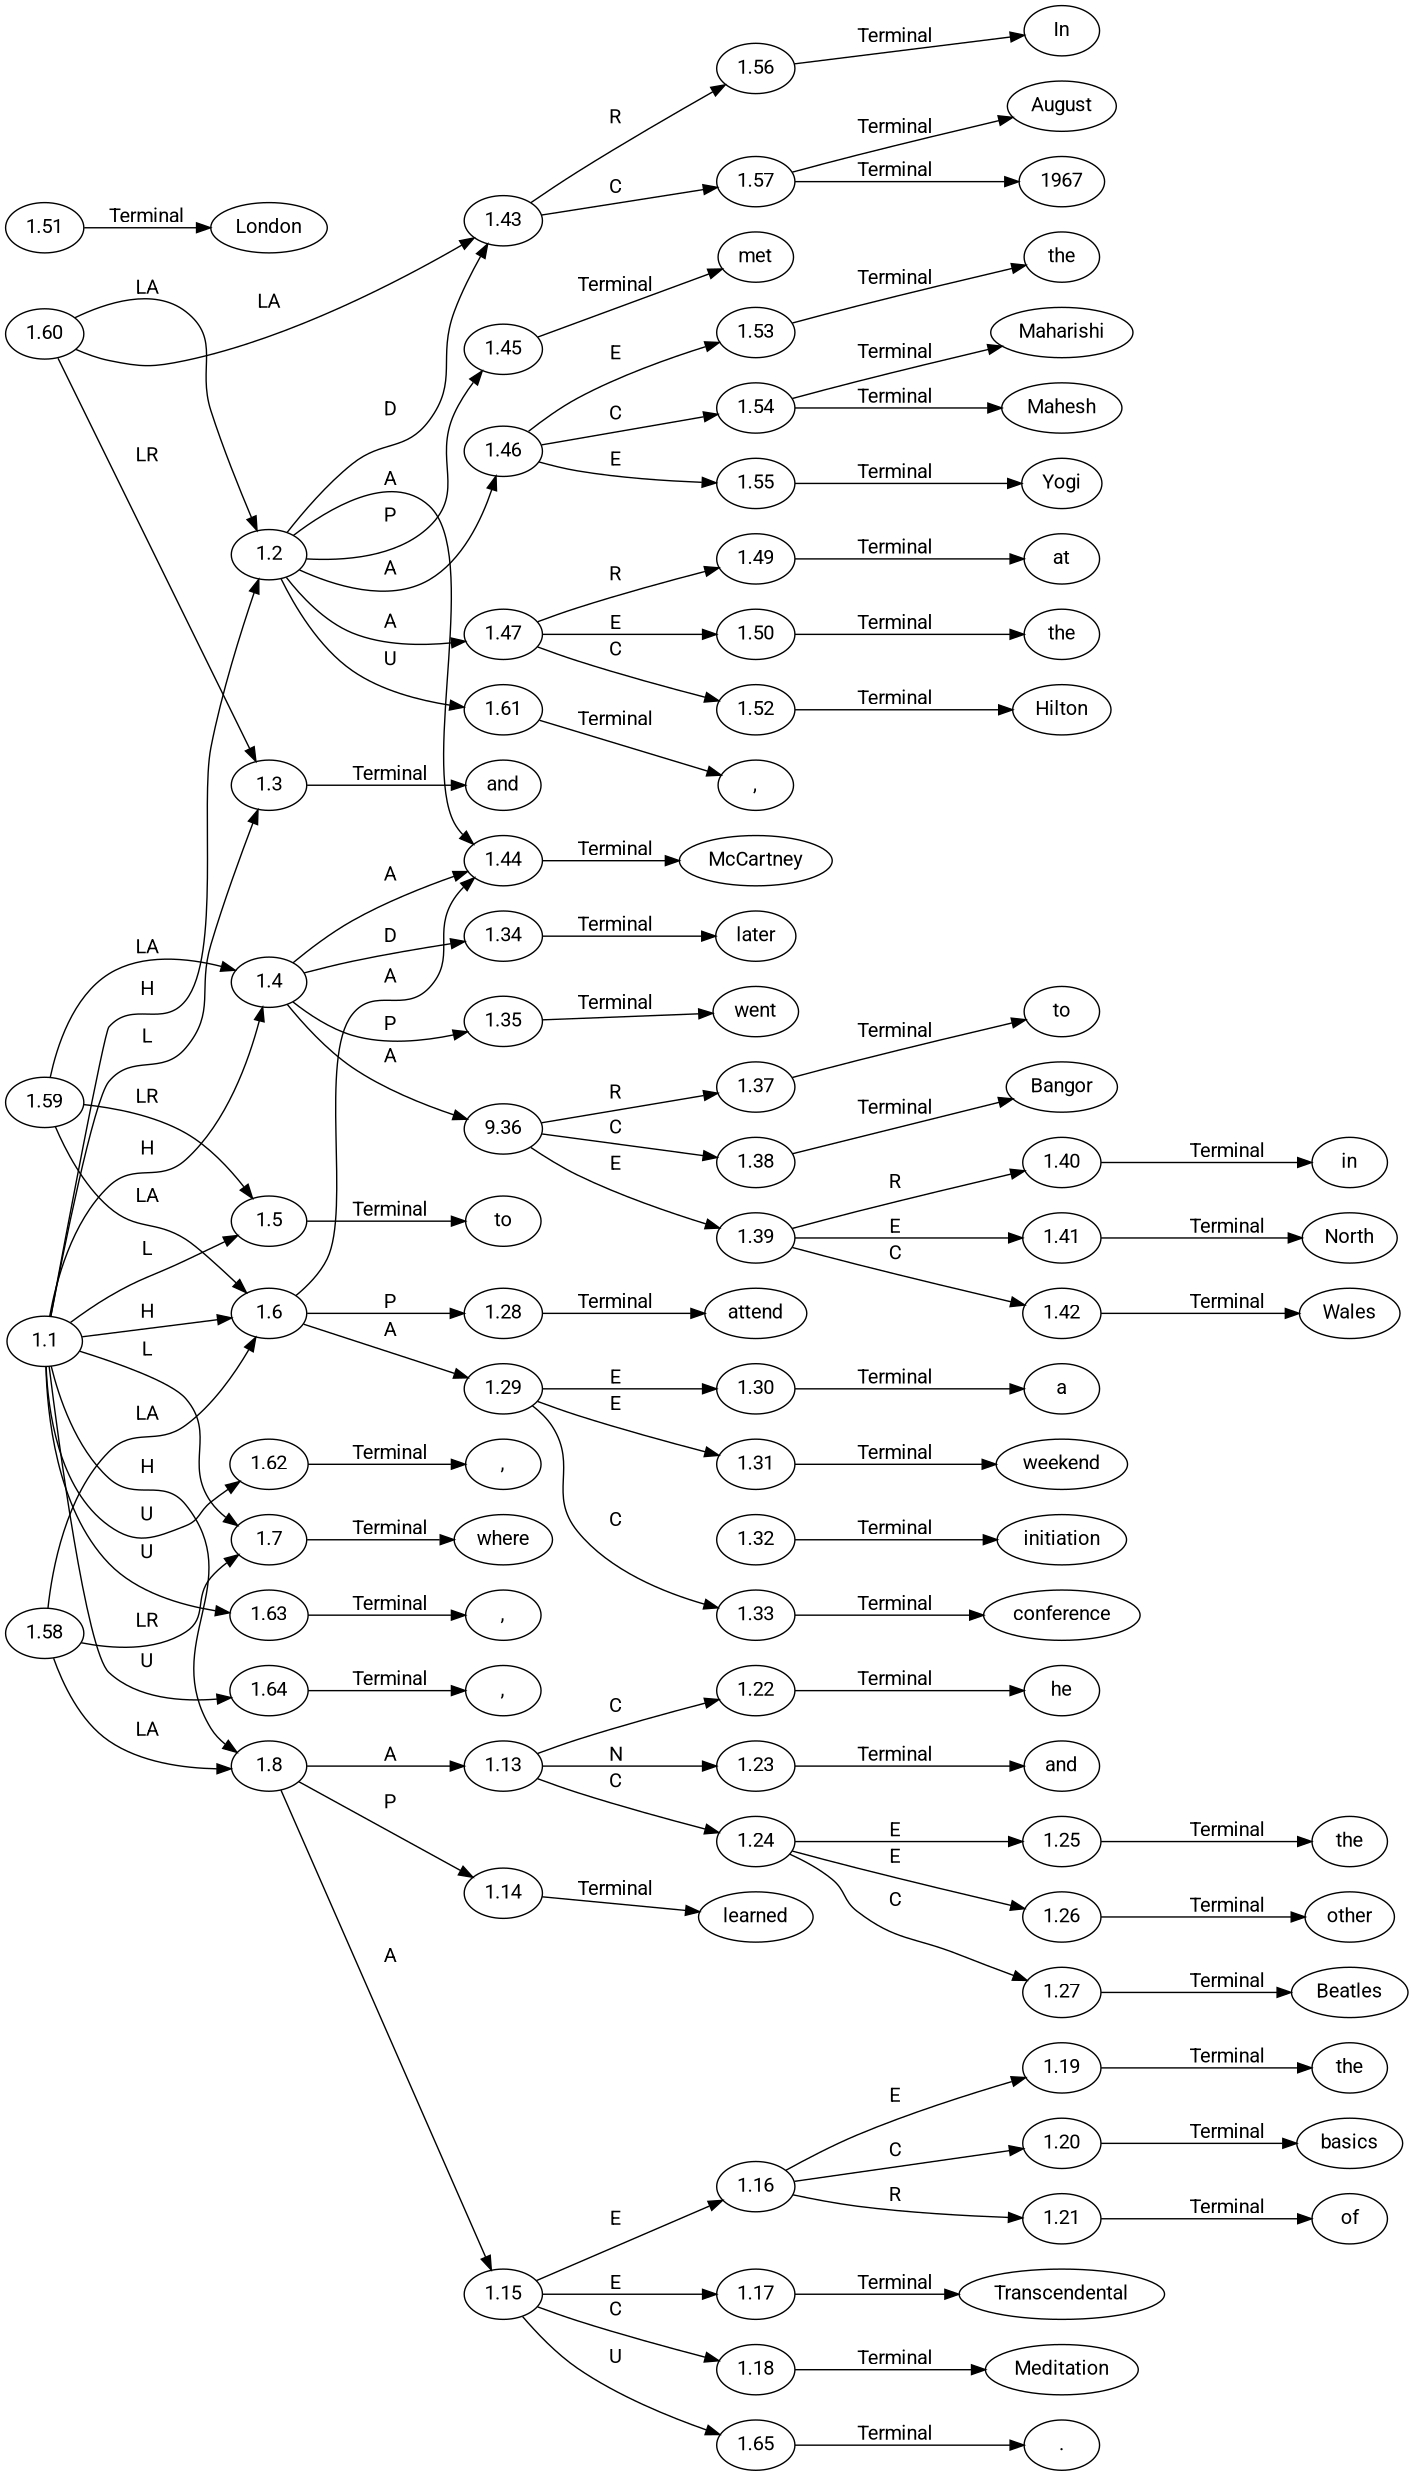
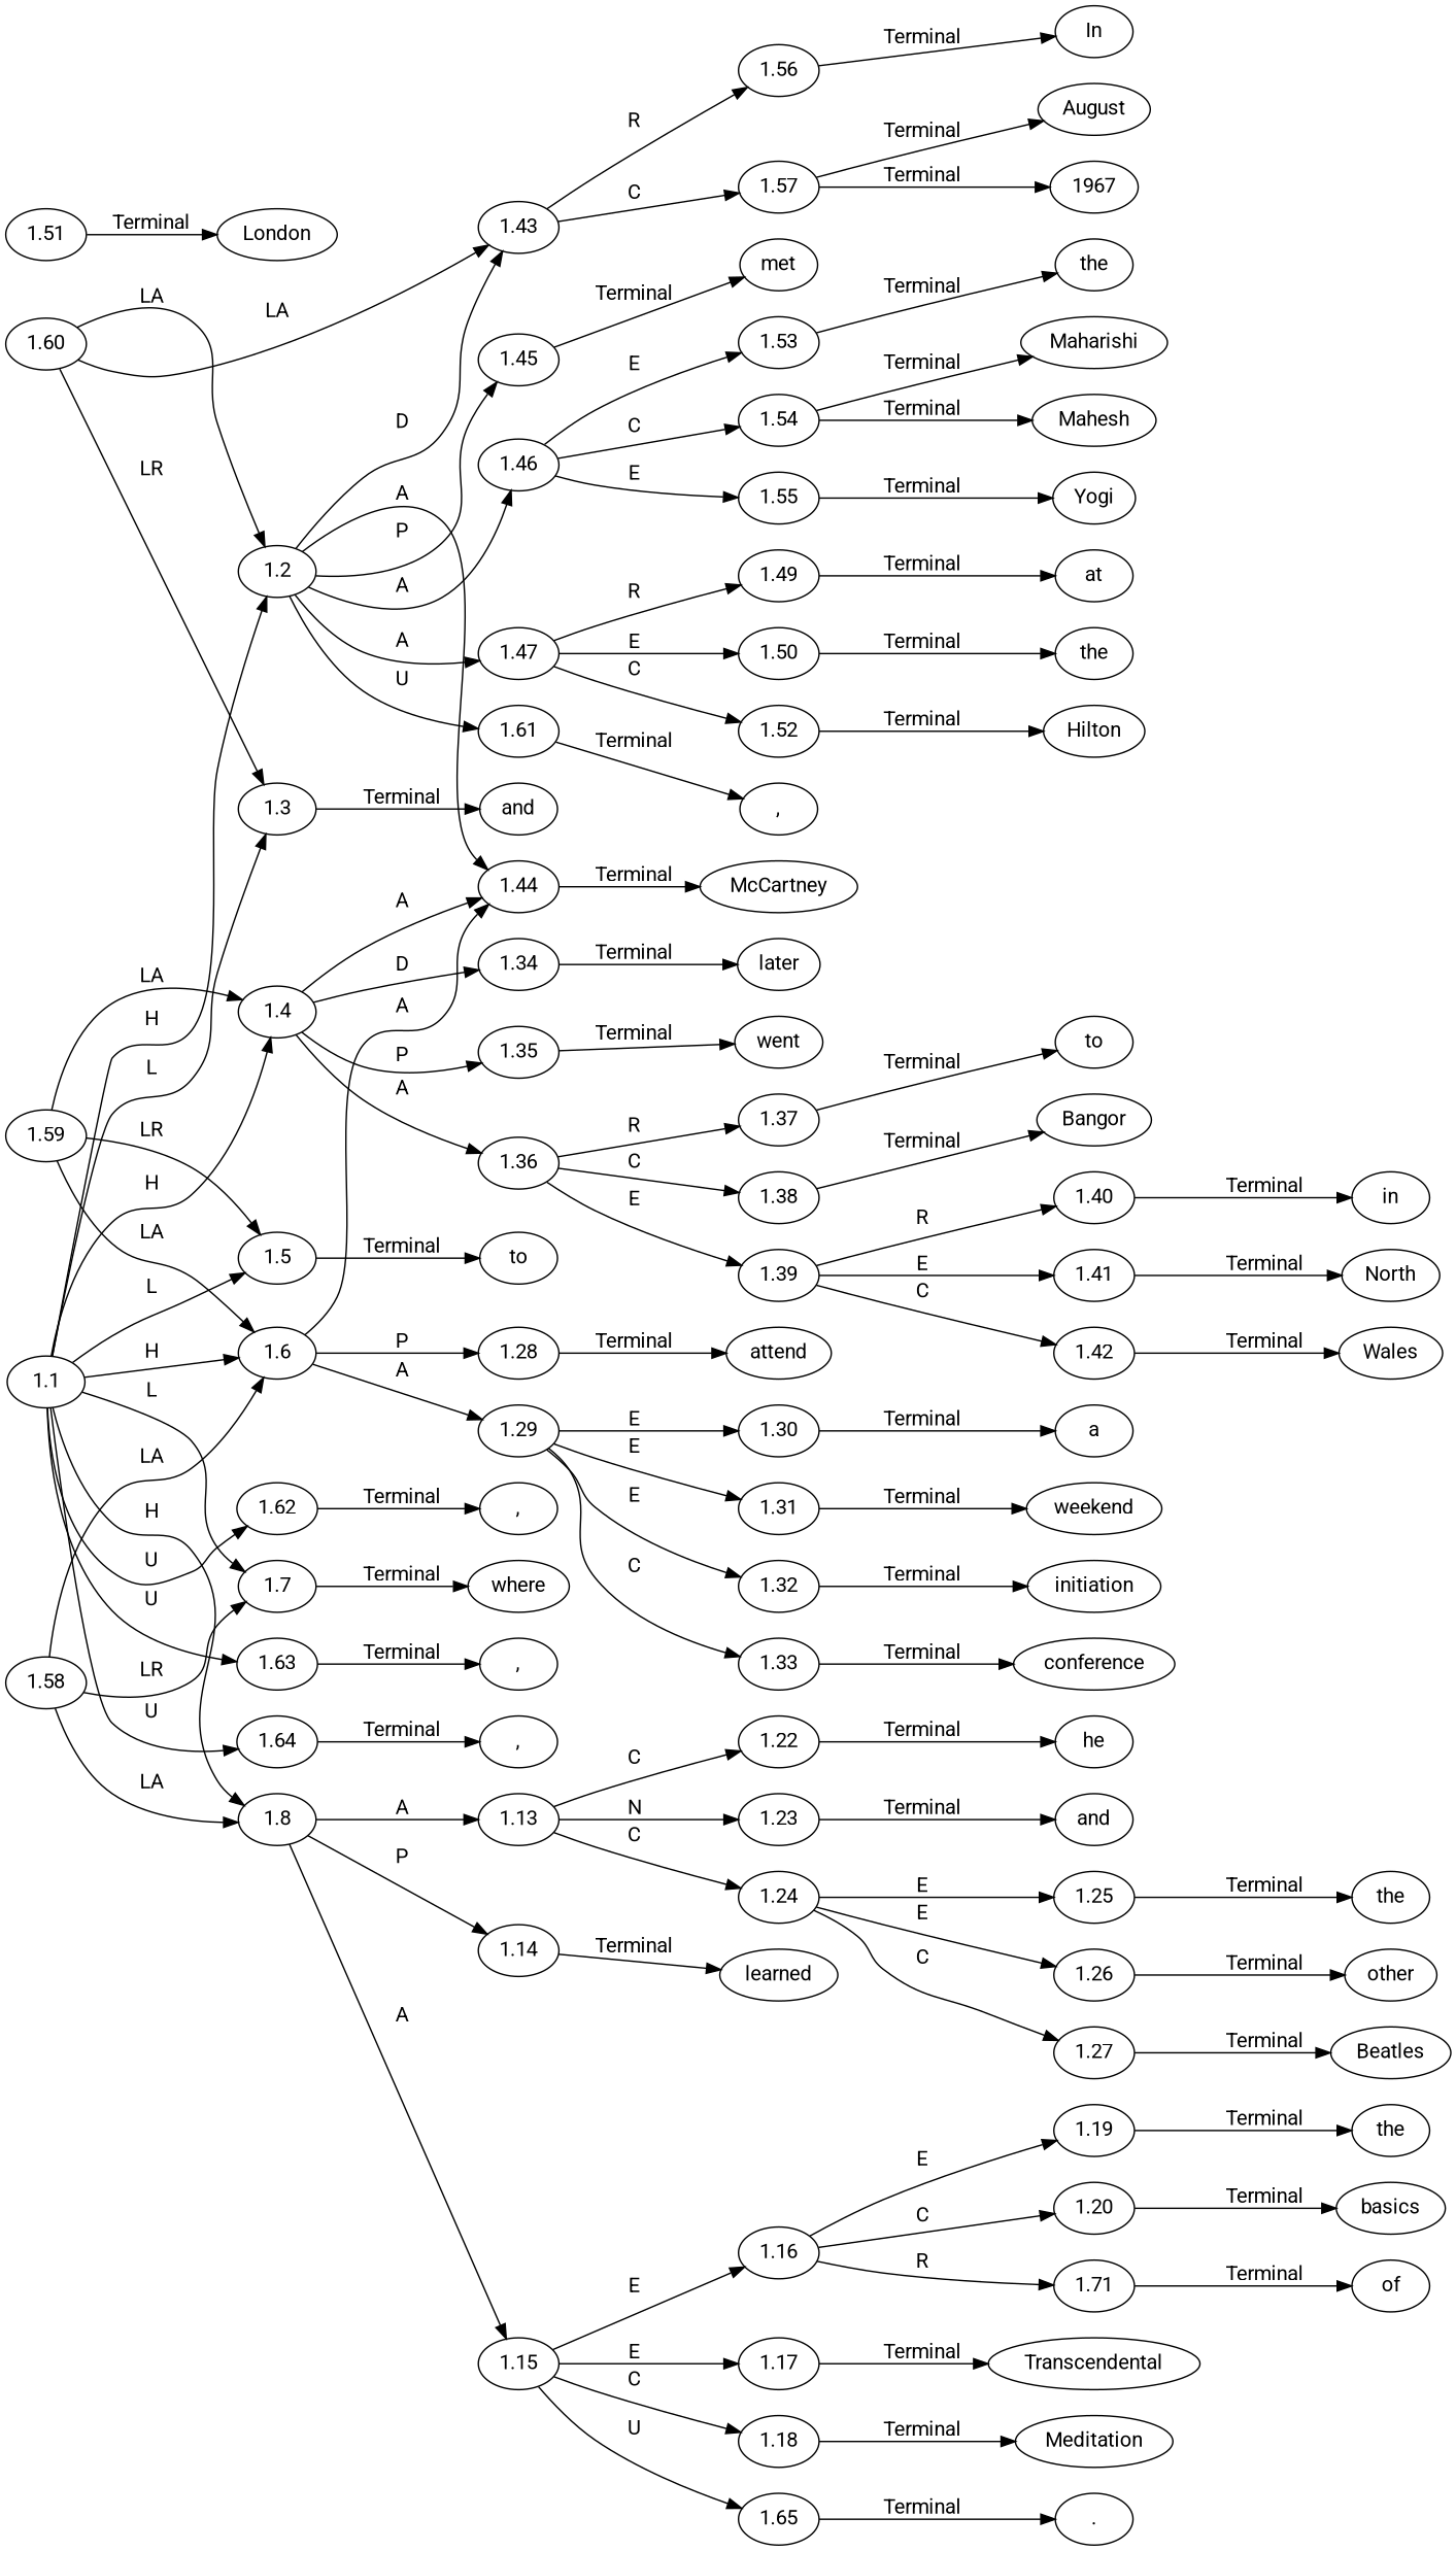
  digraph {
    fontname=Roboto
    rankdir=LR
    node [fontname=Roboto ordering=out]
    edge [fontname=Roboto ordering=out]
    n1 [label=In]
    n2 [label=Yogi]
    n3 [label=at]
    n4 [label=the]
    n5 [label=London]
    n6 [label=Hilton]
    n7 [label=","]
    n8 [label=and]
    n9 [label=later]
    n10 [label=went]
    n11 [label=to]
    n12 [label=August]
    n13 [label=Bangor]
    n14 [label=in]
    n15 [label=North]
    n16 [label=Wales]
    n17 [label=","]
    n18 [label=to]
    n19 [label=attend]
    n20 [label=a]
    n21 [label=weekend]
    n22 [label=initiation]
    n23 [label=1967]
    n24 [label=conference]
    n25 [label=","]
    n26 [label=where]
    n27 [label=he]
    n28 [label=and]
    n29 [label=the]
    n30 [label=other]
    n31 [label=Beatles]
    n32 [label=learned]
    n33 [label=the]
    n34 [label=","]
    n35 [label=basics]
    n36 [label=of]
    n37 [label=Transcendental]
    n38 [label=Meditation]
    n39 [label="."]
    n40 [label=McCartney]
    n41 [label=met]
    n42 [label=the]
    n43 [label=Maharishi]
    n44 [label=Mahesh]
    n45 [label=1.1]
    n46 [label=1.2]
    n47 [label=1.3]
    n48 [label=1.4]
    n49 [label=1.5]
    n50 [label=1.6]
    n51 [label=1.7]
    n52 [label=1.8]
    n53 [label=1.62]
    n54 [label=1.63]
    n55 [label=1.64]
    n56 [label=1.43]
    n57 [label=1.44]
    n58 [label=1.45]
    n59 [label=1.46]
    n60 [label=1.47]
    n61 [label=1.61]
    n62 [label=1.34]
    n63 [label=1.35]
-   n64 [label=9.36]
+   n64 [label=1.36]
    n65 [label=1.28]
    n66 [label=1.29]
    n67 [label=1.13]
    n68 [label=1.14]
    n69 [label=1.15]
    n70 [label=1.56]
    n71 [label=1.57]
    n72 [label=1.53]
    n73 [label=1.54]
    n74 [label=1.55]
    n75 [label=1.49]
    n76 [label=1.50]
    n77 [label=1.52]
    n78 [label=1.37]
    n79 [label=1.38]
    n80 [label=1.39]
    n81 [label=1.30]
    n82 [label=1.31]
    n83 [label=1.32]
    n84 [label=1.33]
    n85 [label=1.22]
    n86 [label=1.23]
    n87 [label=1.24]
    n88 [label=1.16]
    n89 [label=1.17]
    n90 [label=1.18]
    n91 [label=1.65]
    n92 [label=1.25]
    n93 [label=1.26]
    n94 [label=1.27]
    n95 [label=1.19]
    n96 [label=1.20]
-   n97 [label=1.21]
+   n97 [label=1.71]
    n98 [label=1.40]
    n99 [label=1.41]
    n100 [label=1.42]
    n101 [label=1.51]
    n102 [label=1.58]
    n103 [label=1.59]
    n104 [label=1.60]
    n45 -> n46 [label=H]
    n45 -> n47 [label=L]
    n45 -> n48 [label=H]
    n45 -> n49 [label=L]
    n45 -> n50 [label=H]
    n45 -> n51 [label=L]
    n45 -> n52 [label=H]
    n45 -> n53 [label=U]
    n45 -> n54 [label=U]
    n45 -> n55 [label=U]
    n46 -> n56 [label=D]
    n46 -> n57 [label=A]
    n46 -> n58 [label=P]
    n46 -> n59 [label=A]
    n46 -> n60 [label=A]
    n46 -> n61 [label=U]
    n47 -> n8 [label=Terminal]
    n48 -> n57 [label=A]
    n48 -> n62 [label=D]
    n48 -> n63 [label=P]
    n48 -> n64 [label=A]
    n49 -> n18 [label=Terminal]
    n50 -> n57 [label=A]
    n50 -> n65 [label=P]
    n50 -> n66 [label=A]
    n51 -> n26 [label=Terminal]
    n52 -> n67 [label=A]
    n52 -> n68 [label=P]
    n52 -> n69 [label=A]
    n53 -> n7 [label=Terminal]
    n54 -> n17 [label=Terminal]
    n55 -> n25 [label=Terminal]
    n56 -> n70 [label=R]
    n56 -> n71 [label=C]
    n57 -> n40 [label=Terminal]
    n58 -> n41 [label=Terminal]
    n59 -> n72 [label=E]
    n59 -> n73 [label=C]
    n59 -> n74 [label=E]
    n60 -> n75 [label=R]
    n60 -> n76 [label=E]
    n60 -> n77 [label=C]
    n61 -> n34 [label=Terminal]
    n62 -> n9 [label=Terminal]
    n63 -> n10 [label=Terminal]
    n64 -> n78 [label=R]
    n64 -> n79 [label=C]
    n64 -> n80 [label=E]
    n65 -> n19 [label=Terminal]
    n66 -> n81 [label=E]
    n66 -> n82 [label=E]
+   n66 -> n83 [label=E]
    n66 -> n84 [label=C]
    n67 -> n85 [label=C]
    n67 -> n86 [label=N]
    n67 -> n87 [label=C]
    n68 -> n32 [label=Terminal]
    n69 -> n88 [label=E]
    n69 -> n89 [label=E]
    n69 -> n90 [label=C]
    n69 -> n91 [label=U]
    n70 -> n1 [label=Terminal]
    n71 -> n12 [label=Terminal]
    n71 -> n23 [label=Terminal]
    n72 -> n42 [label=Terminal]
    n73 -> n43 [label=Terminal]
    n73 -> n44 [label=Terminal]
    n74 -> n2 [label=Terminal]
    n75 -> n3 [label=Terminal]
    n76 -> n4 [label=Terminal]
    n77 -> n6 [label=Terminal]
    n78 -> n11 [label=Terminal]
    n79 -> n13 [label=Terminal]
    n80 -> n98 [label=R]
    n80 -> n99 [label=E]
    n80 -> n100 [label=C]
    n81 -> n20 [label=Terminal]
    n82 -> n21 [label=Terminal]
    n83 -> n22 [label=Terminal]
    n84 -> n24 [label=Terminal]
    n85 -> n27 [label=Terminal]
    n86 -> n28 [label=Terminal]
    n87 -> n92 [label=E]
    n87 -> n93 [label=E]
    n87 -> n94 [label=C]
    n88 -> n95 [label=E]
    n88 -> n96 [label=C]
    n88 -> n97 [label=R]
    n89 -> n37 [label=Terminal]
    n90 -> n38 [label=Terminal]
    n91 -> n39 [label=Terminal]
    n92 -> n29 [label=Terminal]
    n93 -> n30 [label=Terminal]
    n94 -> n31 [label=Terminal]
    n95 -> n33 [label=Terminal]
    n96 -> n35 [label=Terminal]
    n97 -> n36 [label=Terminal]
    n98 -> n14 [label=Terminal]
    n99 -> n15 [label=Terminal]
    n100 -> n16 [label=Terminal]
    n101 -> n5 [label=Terminal]
    n102 -> n50 [label=LA]
    n102 -> n51 [label=LR]
    n102 -> n52 [label=LA]
    n103 -> n48 [label=LA]
    n103 -> n49 [label=LR]
    n103 -> n50 [label=LA]
    n104 -> n46 [label=LA]
    n104 -> n47 [label=LR]
    n104 -> n56 [label=LA]
  }
